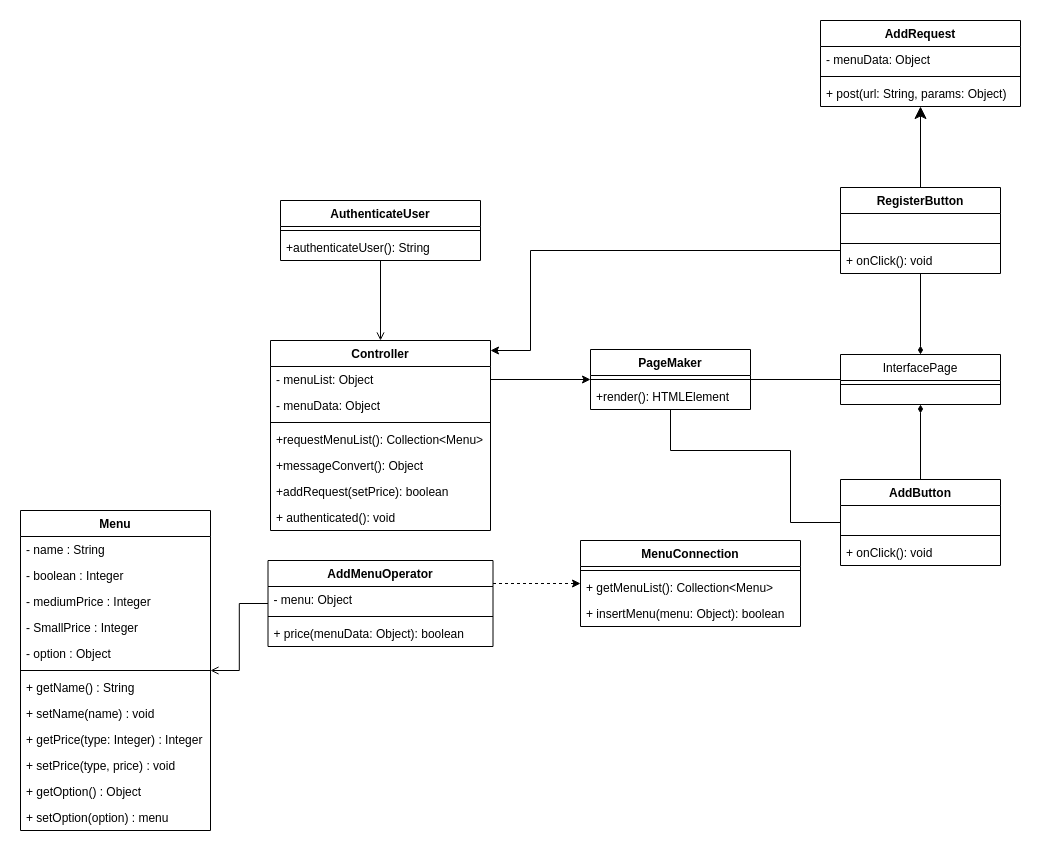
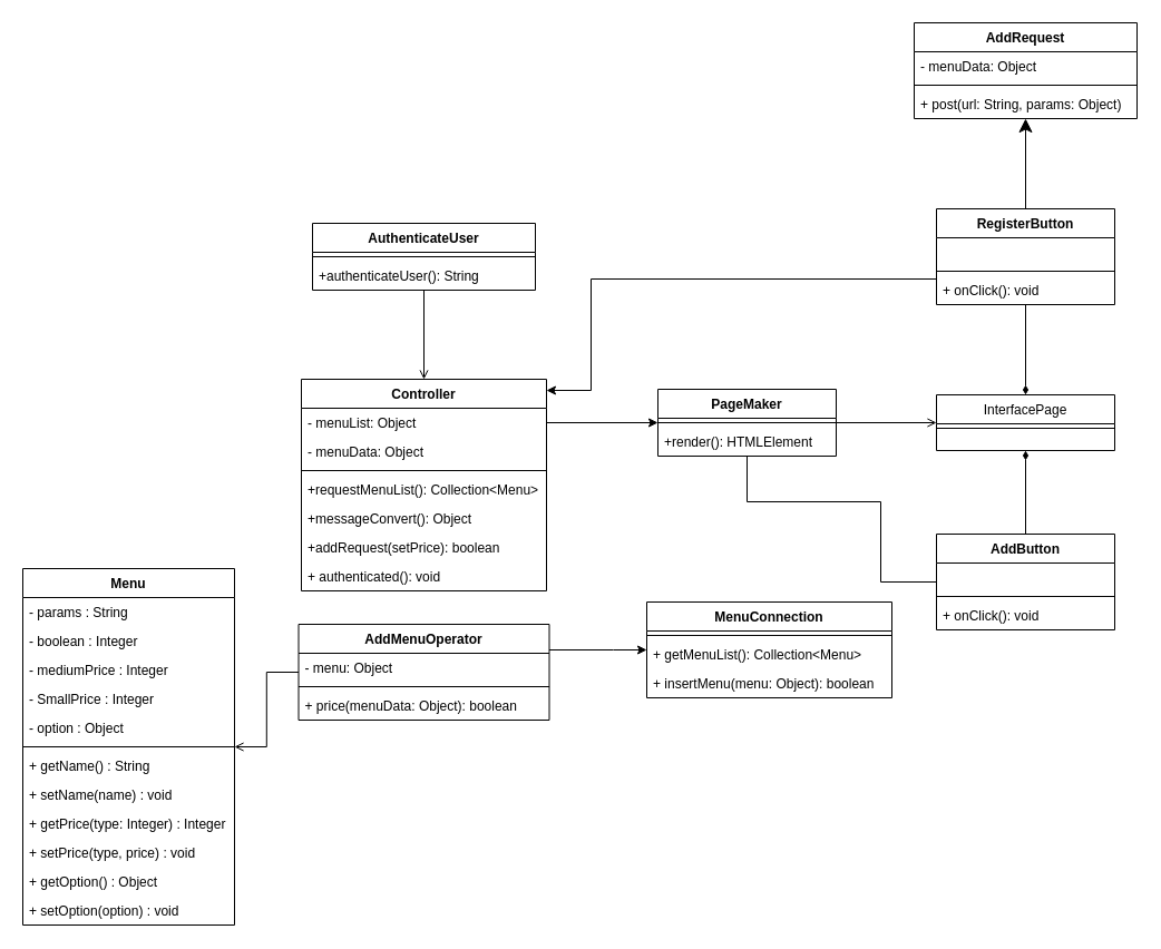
  <mxCell id="0" />
  <mxCell id="1" parent="0" />
  <mxCell id="2" value="MenuConnection" style="swimlane;fontStyle=1;align=center;verticalAlign=top;childLayout=stackLayout;horizontal=1;startSize=26;horizontalStack=0;resizeParent=1;resizeParentMax=0;resizeLast=0;collapsible=1;marginBottom=0;" vertex="1" parent="1"><mxGeometry x="580" y="540" width="220" height="86" as="geometry" /></mxCell>
  <mxCell id="3" value="" style="line;strokeWidth=1;fillColor=none;align=left;verticalAlign=middle;spacingTop=-1;spacingLeft=3;spacingRight=3;rotatable=0;labelPosition=right;points=[];portConstraint=eastwest;" vertex="1" parent="2"><mxGeometry y="26" width="220" height="8" as="geometry" /></mxCell>
  <mxCell id="4" value="+ getMenuList(): Collection&lt;Menu&gt;" style="text;strokeColor=none;fillColor=none;align=left;verticalAlign=top;spacingLeft=4;spacingRight=4;overflow=hidden;rotatable=0;points=[[0,0.5],[1,0.5]];portConstraint=eastwest;" vertex="1" parent="2"><mxGeometry y="34" width="220" height="26" as="geometry" /></mxCell>
  <mxCell id="5" value="+ insertMenu(menu: Object): boolean" style="text;strokeColor=none;fillColor=none;align=left;verticalAlign=top;spacingLeft=4;spacingRight=4;overflow=hidden;rotatable=0;points=[[0,0.5],[1,0.5]];portConstraint=eastwest;" vertex="1" parent="2"><mxGeometry y="60" width="220" height="26" as="geometry" /></mxCell>
  <mxCell id="6" style="edgeStyle=orthogonalEdgeStyle;rounded=0;orthogonalLoop=1;jettySize=auto;html=1;endArrow=open;endFill=0;endSize=6;dashed=0;" edge="1" parent="1" source="21" target="7"><mxGeometry relative="1" as="geometry" /></mxCell>
  <mxCell id="7" value="Menu" style="swimlane;fontStyle=1;align=center;verticalAlign=top;childLayout=stackLayout;horizontal=1;startSize=26;horizontalStack=0;resizeParent=1;resizeParentMax=0;resizeLast=0;collapsible=1;marginBottom=0;" vertex="1" parent="1"><mxGeometry x="20" y="510" width="190" height="320" as="geometry" /></mxCell>
- <mxCell id="8" value="- name : String" style="text;strokeColor=none;fillColor=none;align=left;verticalAlign=top;spacingLeft=4;spacingRight=4;overflow=hidden;rotatable=0;points=[[0,0.5],[1,0.5]];portConstraint=eastwest;" vertex="1" parent="7"><mxGeometry y="26" width="190" height="26" as="geometry" /></mxCell>
+ <mxCell id="8" value="- params : String" style="text;strokeColor=none;fillColor=none;align=left;verticalAlign=top;spacingLeft=4;spacingRight=4;overflow=hidden;rotatable=0;points=[[0,0.5],[1,0.5]];portConstraint=eastwest;" vertex="1" parent="7"><mxGeometry y="26" width="190" height="26" as="geometry" /></mxCell>
  <mxCell id="9" value="- boolean : Integer" style="text;strokeColor=none;fillColor=none;align=left;verticalAlign=top;spacingLeft=4;spacingRight=4;overflow=hidden;rotatable=0;points=[[0,0.5],[1,0.5]];portConstraint=eastwest;" vertex="1" parent="7"><mxGeometry y="52" width="190" height="26" as="geometry" /></mxCell>
  <mxCell id="10" value="- mediumPrice : Integer" style="text;strokeColor=none;fillColor=none;align=left;verticalAlign=top;spacingLeft=4;spacingRight=4;overflow=hidden;rotatable=0;points=[[0,0.5],[1,0.5]];portConstraint=eastwest;" vertex="1" parent="7"><mxGeometry y="78" width="190" height="26" as="geometry" /></mxCell>
  <mxCell id="11" value="- SmallPrice : Integer" style="text;strokeColor=none;fillColor=none;align=left;verticalAlign=top;spacingLeft=4;spacingRight=4;overflow=hidden;rotatable=0;points=[[0,0.5],[1,0.5]];portConstraint=eastwest;" vertex="1" parent="7"><mxGeometry y="104" width="190" height="26" as="geometry" /></mxCell>
  <mxCell id="12" value="- option : Object" style="text;strokeColor=none;fillColor=none;align=left;verticalAlign=top;spacingLeft=4;spacingRight=4;overflow=hidden;rotatable=0;points=[[0,0.5],[1,0.5]];portConstraint=eastwest;" vertex="1" parent="7"><mxGeometry y="130" width="190" height="26" as="geometry" /></mxCell>
  <mxCell id="13" value="" style="line;strokeWidth=1;fillColor=none;align=left;verticalAlign=middle;spacingTop=-1;spacingLeft=3;spacingRight=3;rotatable=0;labelPosition=right;points=[];portConstraint=eastwest;" vertex="1" parent="7"><mxGeometry y="156" width="190" height="8" as="geometry" /></mxCell>
  <mxCell id="14" value="+ getName() : String" style="text;strokeColor=none;fillColor=none;align=left;verticalAlign=top;spacingLeft=4;spacingRight=4;overflow=hidden;rotatable=0;points=[[0,0.5],[1,0.5]];portConstraint=eastwest;" vertex="1" parent="7"><mxGeometry y="164" width="190" height="26" as="geometry" /></mxCell>
  <mxCell id="15" value="+ setName(name) : void" style="text;strokeColor=none;fillColor=none;align=left;verticalAlign=top;spacingLeft=4;spacingRight=4;overflow=hidden;rotatable=0;points=[[0,0.5],[1,0.5]];portConstraint=eastwest;" vertex="1" parent="7"><mxGeometry y="190" width="190" height="26" as="geometry" /></mxCell>
  <mxCell id="16" value="+ getPrice(type: Integer) : Integer" style="text;strokeColor=none;fillColor=none;align=left;verticalAlign=top;spacingLeft=4;spacingRight=4;overflow=hidden;rotatable=0;points=[[0,0.5],[1,0.5]];portConstraint=eastwest;" vertex="1" parent="7"><mxGeometry y="216" width="190" height="26" as="geometry" /></mxCell>
  <mxCell id="17" value="+ setPrice(type, price) : void" style="text;strokeColor=none;fillColor=none;align=left;verticalAlign=top;spacingLeft=4;spacingRight=4;overflow=hidden;rotatable=0;points=[[0,0.5],[1,0.5]];portConstraint=eastwest;" vertex="1" parent="7"><mxGeometry y="242" width="190" height="26" as="geometry" /></mxCell>
  <mxCell id="18" value="+ getOption() : Object" style="text;strokeColor=none;fillColor=none;align=left;verticalAlign=top;spacingLeft=4;spacingRight=4;overflow=hidden;rotatable=0;points=[[0,0.5],[1,0.5]];portConstraint=eastwest;" vertex="1" parent="7"><mxGeometry y="268" width="190" height="26" as="geometry" /></mxCell>
- <mxCell id="19" value="+ setOption(option) : menu" style="text;strokeColor=none;fillColor=none;align=left;verticalAlign=top;spacingLeft=4;spacingRight=4;overflow=hidden;rotatable=0;points=[[0,0.5],[1,0.5]];portConstraint=eastwest;" vertex="1" parent="7"><mxGeometry y="294" width="190" height="26" as="geometry" /></mxCell>
- <mxCell id="20" style="edgeStyle=orthogonalEdgeStyle;rounded=0;orthogonalLoop=1;jettySize=auto;html=1;endArrow=classic;endFill=1;endSize=6;dashed=1;" edge="1" parent="1" source="21" target="2"><mxGeometry relative="1" as="geometry"><Array as="points"><mxPoint x="550" y="583" /><mxPoint x="550" y="583" /></Array></mxGeometry></mxCell>
+ <mxCell id="19" value="+ setOption(option) : void" style="text;strokeColor=none;fillColor=none;align=left;verticalAlign=top;spacingLeft=4;spacingRight=4;overflow=hidden;rotatable=0;points=[[0,0.5],[1,0.5]];portConstraint=eastwest;" vertex="1" parent="7"><mxGeometry y="294" width="190" height="26" as="geometry" /></mxCell>
+ <mxCell id="20" style="edgeStyle=orthogonalEdgeStyle;rounded=0;orthogonalLoop=1;jettySize=auto;html=1;endArrow=classic;endFill=1;endSize=6;" edge="1" parent="1" source="21" target="2"><mxGeometry relative="1" as="geometry"><Array as="points"><mxPoint x="550" y="583" /><mxPoint x="550" y="583" /></Array></mxGeometry></mxCell>
  <mxCell id="21" value="AddMenuOperator" style="swimlane;fontStyle=1;align=center;verticalAlign=top;childLayout=stackLayout;horizontal=1;startSize=26;horizontalStack=0;resizeParent=1;resizeParentMax=0;resizeLast=0;collapsible=1;marginBottom=0;" vertex="1" parent="1"><mxGeometry x="267.5" y="560" width="225" height="86" as="geometry" /></mxCell>
  <mxCell id="22" value="- menu: Object" style="text;strokeColor=none;fillColor=none;align=left;verticalAlign=top;spacingLeft=4;spacingRight=4;overflow=hidden;rotatable=0;points=[[0,0.5],[1,0.5]];portConstraint=eastwest;" vertex="1" parent="21"><mxGeometry y="26" width="225" height="26" as="geometry" /></mxCell>
  <mxCell id="23" value="" style="line;strokeWidth=1;fillColor=none;align=left;verticalAlign=middle;spacingTop=-1;spacingLeft=3;spacingRight=3;rotatable=0;labelPosition=right;points=[];portConstraint=eastwest;" vertex="1" parent="21"><mxGeometry y="52" width="225" height="8" as="geometry" /></mxCell>
  <mxCell id="24" value="+ price(menuData: Object): boolean" style="text;strokeColor=none;fillColor=none;align=left;verticalAlign=top;spacingLeft=4;spacingRight=4;overflow=hidden;rotatable=0;points=[[0,0.5],[1,0.5]];portConstraint=eastwest;" vertex="1" parent="21"><mxGeometry y="60" width="225" height="26" as="geometry" /></mxCell>
- <mxCell id="25" style="edgeStyle=orthogonalEdgeStyle;rounded=0;orthogonalLoop=1;jettySize=auto;html=1;endArrow=none;endFill=0;" edge="1" parent="1" source="26" target="57"><mxGeometry relative="1" as="geometry" /></mxCell>
+ <mxCell id="25" style="edgeStyle=orthogonalEdgeStyle;rounded=0;orthogonalLoop=1;jettySize=auto;html=1;endArrow=open;endFill=0;" edge="1" parent="1" source="26" target="57"><mxGeometry relative="1" as="geometry" /></mxCell>
  <mxCell id="26" value="PageMaker" style="swimlane;fontStyle=1;align=center;verticalAlign=top;childLayout=stackLayout;horizontal=1;startSize=26;horizontalStack=0;resizeParent=1;resizeParentMax=0;resizeLast=0;collapsible=1;marginBottom=0;" vertex="1" parent="1"><mxGeometry x="590" y="349" width="160" height="60" as="geometry" /></mxCell>
  <mxCell id="27" value="" style="line;strokeWidth=1;fillColor=none;align=left;verticalAlign=middle;spacingTop=-1;spacingLeft=3;spacingRight=3;rotatable=0;labelPosition=right;points=[];portConstraint=eastwest;" vertex="1" parent="26"><mxGeometry y="26" width="160" height="8" as="geometry" /></mxCell>
  <mxCell id="28" value="+render(): HTMLElement" style="text;strokeColor=none;fillColor=none;align=left;verticalAlign=top;spacingLeft=4;spacingRight=4;overflow=hidden;rotatable=0;points=[[0,0.5],[1,0.5]];portConstraint=eastwest;" vertex="1" parent="26"><mxGeometry y="34" width="160" height="26" as="geometry" /></mxCell>
  <mxCell id="29" style="edgeStyle=orthogonalEdgeStyle;rounded=0;orthogonalLoop=1;jettySize=auto;html=1;endArrow=open;" edge="1" parent="1" source="53" target="30"><mxGeometry relative="1" as="geometry" /></mxCell>
  <mxCell id="30" value="Controller" style="swimlane;fontStyle=1;align=center;verticalAlign=top;childLayout=stackLayout;horizontal=1;startSize=26;horizontalStack=0;resizeParent=1;resizeParentMax=0;resizeLast=0;collapsible=1;marginBottom=0;" vertex="1" parent="1"><mxGeometry x="270" y="340" width="220" height="190" as="geometry" /></mxCell>
  <mxCell id="31" value="- menuList: Object" style="text;strokeColor=none;fillColor=none;align=left;verticalAlign=top;spacingLeft=4;spacingRight=4;overflow=hidden;rotatable=0;points=[[0,0.5],[1,0.5]];portConstraint=eastwest;" vertex="1" parent="30"><mxGeometry y="26" width="220" height="26" as="geometry" /></mxCell>
  <mxCell id="32" value="- menuData: Object" style="text;strokeColor=none;fillColor=none;align=left;verticalAlign=top;spacingLeft=4;spacingRight=4;overflow=hidden;rotatable=0;points=[[0,0.5],[1,0.5]];portConstraint=eastwest;" vertex="1" parent="30"><mxGeometry y="52" width="220" height="26" as="geometry" /></mxCell>
  <mxCell id="33" value="" style="line;strokeWidth=1;fillColor=none;align=left;verticalAlign=middle;spacingTop=-1;spacingLeft=3;spacingRight=3;rotatable=0;labelPosition=right;points=[];portConstraint=eastwest;" vertex="1" parent="30"><mxGeometry y="78" width="220" height="8" as="geometry" /></mxCell>
  <mxCell id="34" value="+requestMenuList(): Collection&lt;Menu&gt;" style="text;strokeColor=none;fillColor=none;align=left;verticalAlign=top;spacingLeft=4;spacingRight=4;overflow=hidden;rotatable=0;points=[[0,0.5],[1,0.5]];portConstraint=eastwest;" vertex="1" parent="30"><mxGeometry y="86" width="220" height="26" as="geometry" /></mxCell>
  <mxCell id="35" value="+messageConvert(): Object" style="text;strokeColor=none;fillColor=none;align=left;verticalAlign=top;spacingLeft=4;spacingRight=4;overflow=hidden;rotatable=0;points=[[0,0.5],[1,0.5]];portConstraint=eastwest;" vertex="1" parent="30"><mxGeometry y="112" width="220" height="26" as="geometry" /></mxCell>
  <mxCell id="36" value="+addRequest(setPrice): boolean" style="text;strokeColor=none;fillColor=none;align=left;verticalAlign=top;spacingLeft=4;spacingRight=4;overflow=hidden;rotatable=0;points=[[0,0.5],[1,0.5]];portConstraint=eastwest;" vertex="1" parent="30"><mxGeometry y="138" width="220" height="26" as="geometry" /></mxCell>
  <mxCell id="37" value="+ authenticated(): void" style="text;strokeColor=none;fillColor=none;align=left;verticalAlign=top;spacingLeft=4;spacingRight=4;overflow=hidden;rotatable=0;points=[[0,0.5],[1,0.5]];portConstraint=eastwest;" vertex="1" parent="30"><mxGeometry y="164" width="220" height="26" as="geometry" /></mxCell>
  <mxCell id="38" value="AddRequest" style="swimlane;fontStyle=1;align=center;verticalAlign=top;childLayout=stackLayout;horizontal=1;startSize=26;horizontalStack=0;resizeParent=1;resizeParentMax=0;resizeLast=0;collapsible=1;marginBottom=0;" vertex="1" parent="1"><mxGeometry x="820" y="20" width="200" height="86" as="geometry" /></mxCell>
  <mxCell id="39" value="- menuData: Object" style="text;strokeColor=none;fillColor=none;align=left;verticalAlign=top;spacingLeft=4;spacingRight=4;overflow=hidden;rotatable=0;points=[[0,0.5],[1,0.5]];portConstraint=eastwest;" vertex="1" parent="38"><mxGeometry y="26" width="200" height="26" as="geometry" /></mxCell>
  <mxCell id="40" value="" style="line;strokeWidth=1;fillColor=none;align=left;verticalAlign=middle;spacingTop=-1;spacingLeft=3;spacingRight=3;rotatable=0;labelPosition=right;points=[];portConstraint=eastwest;" vertex="1" parent="38"><mxGeometry y="52" width="200" height="8" as="geometry" /></mxCell>
  <mxCell id="41" value="+ post(url: String, params: Object)" style="text;strokeColor=none;fillColor=none;align=left;verticalAlign=top;spacingLeft=4;spacingRight=4;overflow=hidden;rotatable=0;points=[[0,0.5],[1,0.5]];portConstraint=eastwest;" vertex="1" parent="38"><mxGeometry y="60" width="200" height="26" as="geometry" /></mxCell>
  <mxCell id="42" style="edgeStyle=orthogonalEdgeStyle;rounded=0;orthogonalLoop=1;jettySize=auto;html=1;endArrow=classic;endFill=1;endSize=10;" edge="1" parent="1" source="44" target="38"><mxGeometry relative="1" as="geometry" /></mxCell>
  <mxCell id="43" style="edgeStyle=orthogonalEdgeStyle;rounded=0;orthogonalLoop=1;jettySize=auto;html=1;endArrow=classic;endFill=1;endSize=6;" edge="1" parent="1" source="44" target="30"><mxGeometry relative="1" as="geometry"><Array as="points"><mxPoint x="530" y="250" /><mxPoint x="530" y="350" /></Array></mxGeometry></mxCell>
  <mxCell id="44" value="RegisterButton" style="swimlane;fontStyle=1;align=center;verticalAlign=top;childLayout=stackLayout;horizontal=1;startSize=26;horizontalStack=0;resizeParent=1;resizeParentMax=0;resizeLast=0;collapsible=1;marginBottom=0;" vertex="1" parent="1"><mxGeometry x="840" y="187" width="160" height="86" as="geometry" /></mxCell>
  <mxCell id="45" value=" " style="text;strokeColor=none;fillColor=none;align=left;verticalAlign=top;spacingLeft=4;spacingRight=4;overflow=hidden;rotatable=0;points=[[0,0.5],[1,0.5]];portConstraint=eastwest;" vertex="1" parent="44"><mxGeometry y="26" width="160" height="26" as="geometry" /></mxCell>
  <mxCell id="46" value="" style="line;strokeWidth=1;fillColor=none;align=left;verticalAlign=middle;spacingTop=-1;spacingLeft=3;spacingRight=3;rotatable=0;labelPosition=right;points=[];portConstraint=eastwest;" vertex="1" parent="44"><mxGeometry y="52" width="160" height="8" as="geometry" /></mxCell>
  <mxCell id="47" value="+ onClick(): void" style="text;strokeColor=none;fillColor=none;align=left;verticalAlign=top;spacingLeft=4;spacingRight=4;overflow=hidden;rotatable=0;points=[[0,0.5],[1,0.5]];portConstraint=eastwest;" vertex="1" parent="44"><mxGeometry y="60" width="160" height="26" as="geometry" /></mxCell>
  <mxCell id="48" style="edgeStyle=orthogonalEdgeStyle;rounded=0;orthogonalLoop=1;jettySize=auto;html=1;endArrow=none;endFill=1;endSize=6;" edge="1" parent="1" source="49" target="26"><mxGeometry relative="1" as="geometry"><mxPoint x="1140" y="590" as="targetPoint" /><Array as="points"><mxPoint x="790" y="522" /><mxPoint x="790" y="450" /><mxPoint x="670" y="450" /></Array></mxGeometry></mxCell>
  <mxCell id="49" value="AddButton" style="swimlane;fontStyle=1;align=center;verticalAlign=top;childLayout=stackLayout;horizontal=1;startSize=26;horizontalStack=0;resizeParent=1;resizeParentMax=0;resizeLast=0;collapsible=1;marginBottom=0;" vertex="1" parent="1"><mxGeometry x="840" y="479" width="160" height="86" as="geometry" /></mxCell>
  <mxCell id="50" value=" " style="text;strokeColor=none;fillColor=none;align=left;verticalAlign=top;spacingLeft=4;spacingRight=4;overflow=hidden;rotatable=0;points=[[0,0.5],[1,0.5]];portConstraint=eastwest;" vertex="1" parent="49"><mxGeometry y="26" width="160" height="26" as="geometry" /></mxCell>
  <mxCell id="51" value="" style="line;strokeWidth=1;fillColor=none;align=left;verticalAlign=middle;spacingTop=-1;spacingLeft=3;spacingRight=3;rotatable=0;labelPosition=right;points=[];portConstraint=eastwest;" vertex="1" parent="49"><mxGeometry y="52" width="160" height="8" as="geometry" /></mxCell>
  <mxCell id="52" value="+ onClick(): void" style="text;strokeColor=none;fillColor=none;align=left;verticalAlign=top;spacingLeft=4;spacingRight=4;overflow=hidden;rotatable=0;points=[[0,0.5],[1,0.5]];portConstraint=eastwest;" vertex="1" parent="49"><mxGeometry y="60" width="160" height="26" as="geometry" /></mxCell>
  <mxCell id="53" value="AuthenticateUser" style="swimlane;fontStyle=1;align=center;verticalAlign=top;childLayout=stackLayout;horizontal=1;startSize=26;horizontalStack=0;resizeParent=1;resizeParentMax=0;resizeLast=0;collapsible=1;marginBottom=0;" vertex="1" parent="1"><mxGeometry x="280" y="200" width="200" height="60" as="geometry" /></mxCell>
  <mxCell id="54" value="" style="line;strokeWidth=1;fillColor=none;align=left;verticalAlign=middle;spacingTop=-1;spacingLeft=3;spacingRight=3;rotatable=0;labelPosition=right;points=[];portConstraint=eastwest;" vertex="1" parent="53"><mxGeometry y="26" width="200" height="8" as="geometry" /></mxCell>
  <mxCell id="55" value="+authenticateUser(): String" style="text;strokeColor=none;fillColor=none;align=left;verticalAlign=top;spacingLeft=4;spacingRight=4;overflow=hidden;rotatable=0;points=[[0,0.5],[1,0.5]];portConstraint=eastwest;" vertex="1" parent="53"><mxGeometry y="34" width="200" height="26" as="geometry" /></mxCell>
  <mxCell id="56" style="edgeStyle=orthogonalEdgeStyle;rounded=0;orthogonalLoop=1;jettySize=auto;html=1;" edge="1" parent="1" source="31" target="26"><mxGeometry relative="1" as="geometry"><mxPoint x="580" y="379" as="targetPoint" /></mxGeometry></mxCell>
  <mxCell id="57" value="InterfacePage" style="swimlane;fontStyle=0;align=center;verticalAlign=top;childLayout=stackLayout;horizontal=1;startSize=26;horizontalStack=0;resizeParent=1;resizeLast=0;collapsible=1;marginBottom=0;rounded=0;shadow=0;strokeWidth=1;" vertex="1" parent="1"><mxGeometry x="840" y="354" width="160" height="50" as="geometry"><mxRectangle x="550" y="140" width="160" height="26" as="alternateBounds" /></mxGeometry></mxCell>
  <mxCell id="58" value="" style="line;html=1;strokeWidth=1;align=left;verticalAlign=middle;spacingTop=-1;spacingLeft=3;spacingRight=3;rotatable=0;labelPosition=right;points=[];portConstraint=eastwest;" vertex="1" parent="57"><mxGeometry y="26" width="160" height="8" as="geometry" /></mxCell>
  <mxCell id="59" value="" style="endArrow=diamondThin;endFill=1;endSize=6;html=1;" edge="1" parent="1" source="44" target="57"><mxGeometry width="160" relative="1" as="geometry"><mxPoint x="814" y="310" as="sourcePoint" /><mxPoint x="974" y="310" as="targetPoint" /></mxGeometry></mxCell>
  <mxCell id="60" value="" style="endArrow=diamondThin;endFill=1;endSize=6;html=1;" edge="1" parent="1" source="49" target="57"><mxGeometry width="160" relative="1" as="geometry"><mxPoint x="1100" y="382.5" as="sourcePoint" /><mxPoint x="1010" y="382.5" as="targetPoint" /></mxGeometry></mxCell>
